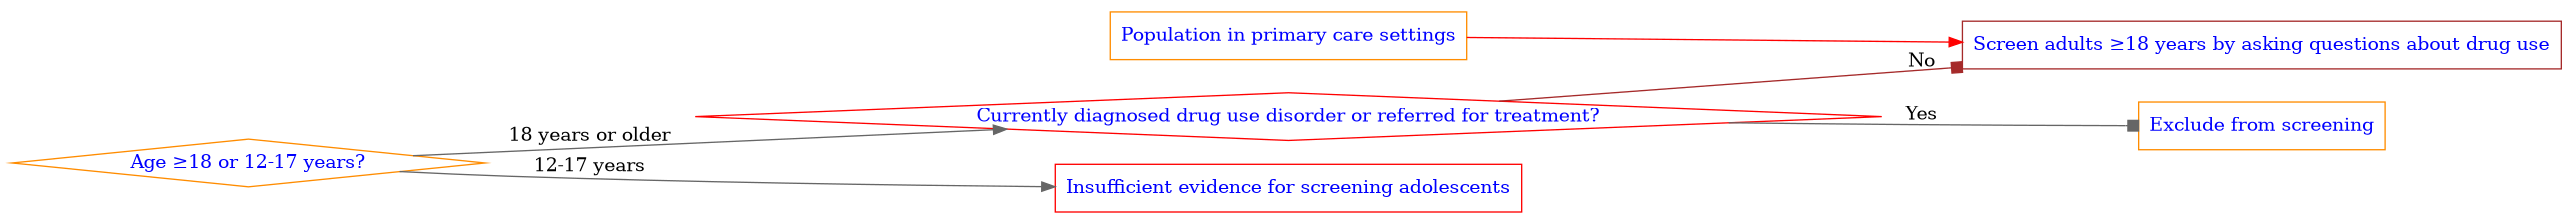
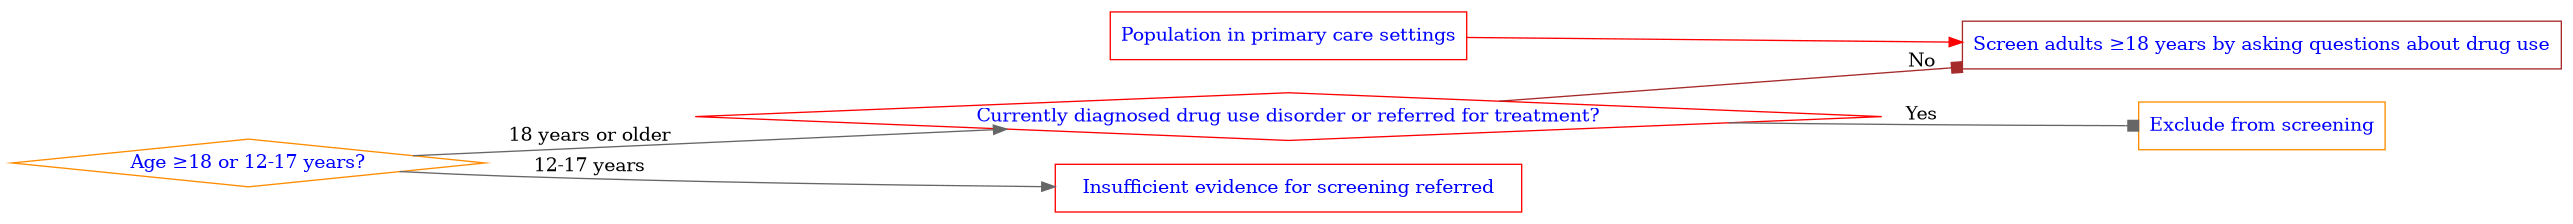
  digraph {
    fontname="DejaVu Serif"
    rankdir=LR
    node [color=darkorange fontcolor=blue fontname="DejaVu Serif" shape=box]
    edge [arrowhead=normal color=gray40 fontname="DejaVu Serif"]
-   n1 [label="Population in primary care settings"]
+   n1 [color=red label="Population in primary care settings"]
    n2 [color=brown label="Screen adults ≥18 years by asking questions about drug use"]
    n3 [label="Age ≥18 or 12-17 years?" shape=diamond]
    n4 [color=red label="Currently diagnosed drug use disorder or referred for treatment?" shape=diamond]
-   n5 [color=red label="Insufficient evidence for screening adolescents"]
+   n5 [color=red label="Insufficient evidence for screening referred"]
    n6 [label="Exclude from screening"]
    n1 -> n2 [color=red]
    n3 -> n4 [label="18 years or older"]
    n3 -> n5 [label="12-17 years"]
    n4 -> n2 [arrowhead=box color=brown label=No]
    n4 -> n6 [arrowhead=box label=Yes]
  }
